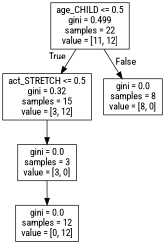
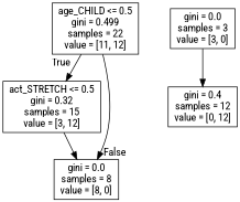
  digraph {
    fontname="Roboto Condensed"
    node [fontname="Roboto Condensed" shape=box]
    edge [fontname="Roboto Condensed"]
    n1 [label="age_CHILD <= 0.5\ngini = 0.499\nsamples = 22\nvalue = [11, 12]"]
    n2 [label="act_STRETCH <= 0.5\ngini = 0.32\nsamples = 15\nvalue = [3, 12]"]
    n3 [label="gini = 0.0\nsamples = 8\nvalue = [8, 0]"]
    n4 [label="gini = 0.0\nsamples = 3\nvalue = [3, 0]"]
-   n5 [label="gini = 0.0\nsamples = 12\nvalue = [0, 12]"]
+   n5 [label="gini = 0.4\nsamples = 12\nvalue = [0, 12]"]
    n1 -> n2 [headlabel=True labelangle=45 labeldistance=2.5]
    n1 -> n3 [headlabel=False labelangle=-45 labeldistance=2.5]
-   n2 -> n4
+   n2 -> n3
    n4 -> n5
  }
